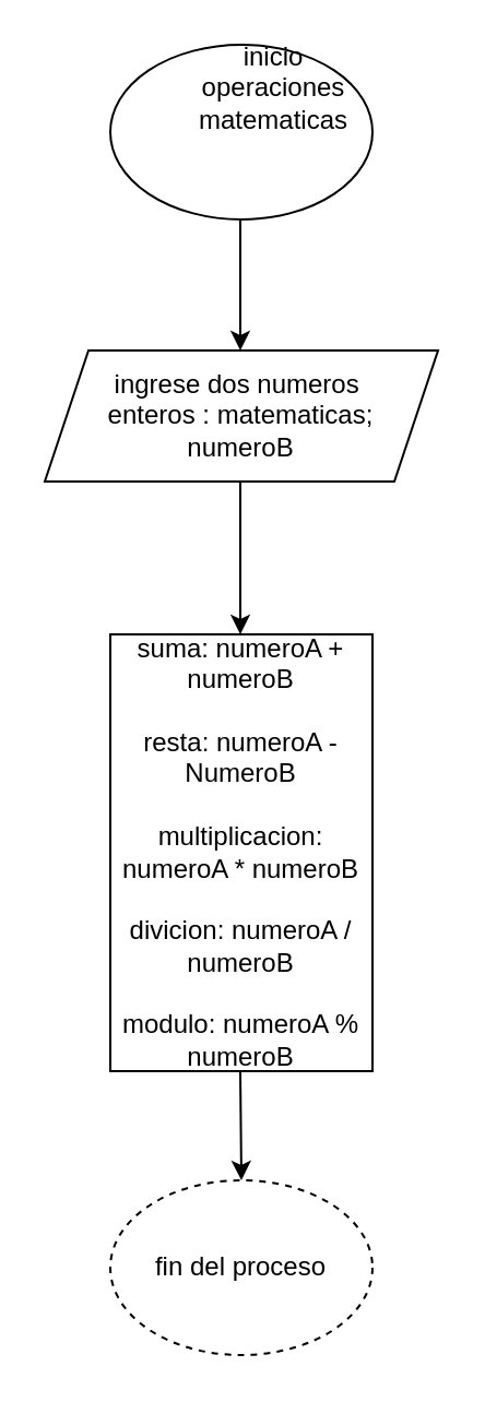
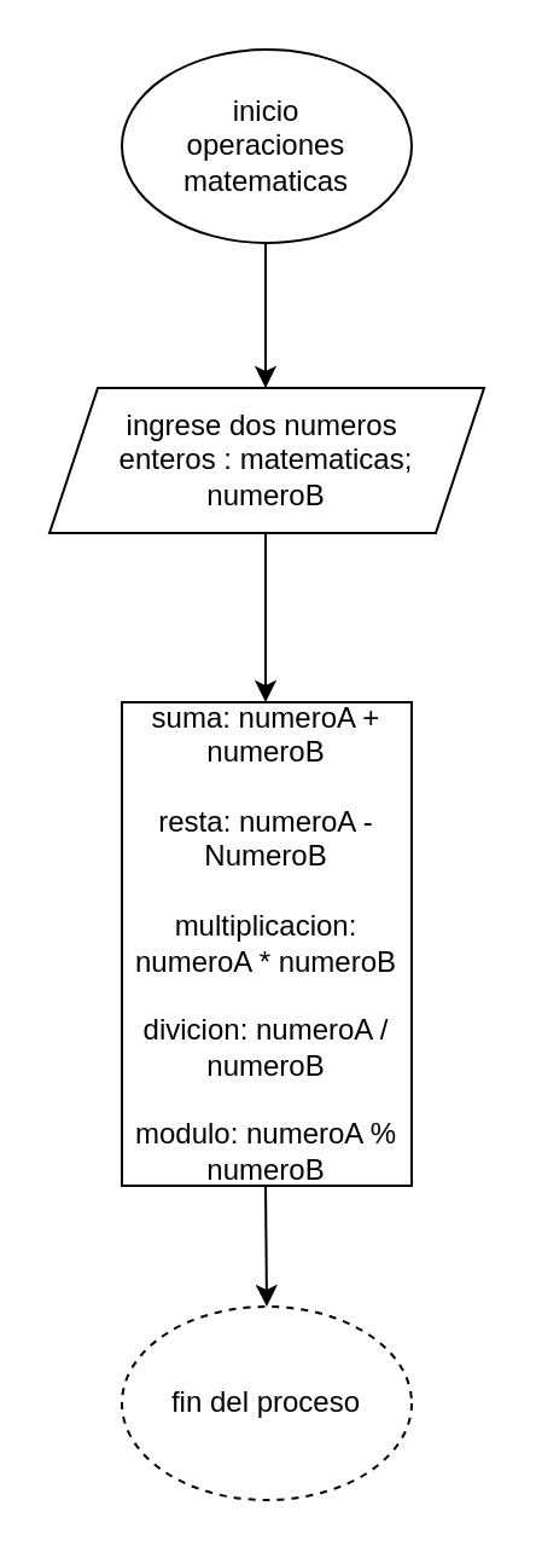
  <mxCell id="0" />
  <mxCell id="1" parent="0" />
  <mxCell id="2" value="" style="ellipse;whiteSpace=wrap;html=1;" vertex="1" parent="1"><mxGeometry x="50" y="20" width="120" height="80" as="geometry" /></mxCell>
- <mxCell id="3" value="inicio operaciones&lt;br&gt;matematicas" style="text;html=1;strokeColor=none;fillColor=none;align=center;verticalAlign=middle;whiteSpace=wrap;rounded=0;" vertex="1" parent="1"><mxGeometry x="95" y="25" width="60" height="30" as="geometry" /></mxCell>
+ <mxCell id="3" value="inicio operaciones&lt;br&gt;matematicas" style="text;html=1;strokeColor=none;fillColor=none;align=center;verticalAlign=middle;whiteSpace=wrap;rounded=0;" vertex="1" parent="1"><mxGeometry x="80" y="45" width="60" height="30" as="geometry" /></mxCell>
  <mxCell id="4" value="" style="endArrow=classic;html=1;" edge="1" parent="1"><mxGeometry width="50" height="50" relative="1" as="geometry"><mxPoint x="109.5" y="100" as="sourcePoint" /><mxPoint x="109.5" y="160" as="targetPoint" /></mxGeometry></mxCell>
  <mxCell id="5" value="ingrese dos numeros&amp;nbsp;&lt;br&gt;enteros : matematicas;&lt;br&gt;numeroB" style="shape=parallelogram;perimeter=parallelogramPerimeter;whiteSpace=wrap;html=1;fixedSize=1;" vertex="1" parent="1"><mxGeometry x="20" y="160" width="180" height="60" as="geometry" /></mxCell>
  <mxCell id="6" value="" style="endArrow=classic;html=1;" edge="1" parent="1"><mxGeometry width="50" height="50" relative="1" as="geometry"><mxPoint x="109.5" y="220" as="sourcePoint" /><mxPoint x="109.5" y="290" as="targetPoint" /></mxGeometry></mxCell>
  <mxCell id="7" value="suma: numeroA + numeroB&lt;br&gt;&lt;br&gt;resta: numeroA - NumeroB&lt;br&gt;&lt;br&gt;multiplicacion:&lt;br&gt;numeroA * numeroB&lt;br&gt;&lt;br&gt;divicion: numeroA /&lt;br&gt;numeroB&lt;br&gt;&lt;br&gt;modulo: numeroA % numeroB" style="rounded=0;whiteSpace=wrap;html=1;" vertex="1" parent="1"><mxGeometry x="50" y="290" width="120" height="200" as="geometry" /></mxCell>
  <mxCell id="8" value="" style="endArrow=classic;html=1;" edge="1" parent="1" target="9"><mxGeometry width="50" height="50" relative="1" as="geometry"><mxPoint x="109.5" y="490" as="sourcePoint" /><mxPoint x="110" y="540" as="targetPoint" /></mxGeometry></mxCell>
  <mxCell id="9" value="fin del proceso" style="ellipse;whiteSpace=wrap;html=1;dashed=1;" vertex="1" parent="1"><mxGeometry x="50" y="540" width="120" height="80" as="geometry" /></mxCell>
